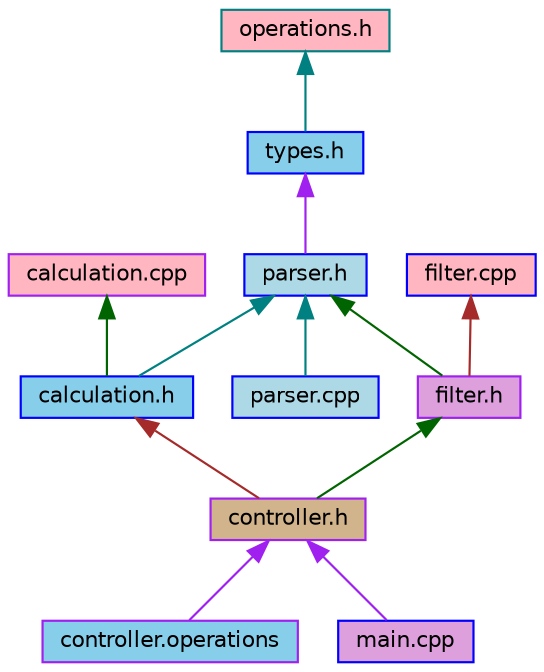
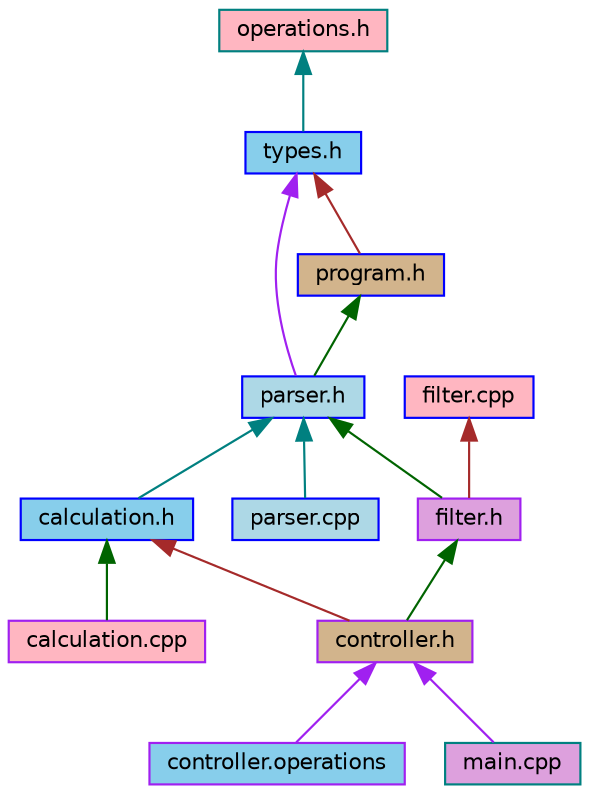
  digraph {
    node [color=blue fillcolor=lightpink fontname=Helvetica fontsize=10 shape=record style=filled]
    edge [color=darkgreen dir=back fontname=Helvetica fontsize=10 labelfontname=Helvetica labelfontsize=10 style=solid]
    n1 [color=teal fontcolor=black height=0.2 label="operations.h" width=0.4]
    n2 [fillcolor=skyblue height=0.2 label="types.h" width=0.4]
    n3 [fillcolor=lightblue height=0.2 label="parser.h" width=0.4]
+   n4 [fillcolor=tan height=0.2 label="program.h" width=0.4]
    n5 [fillcolor=skyblue height=0.2 label="calculation.h" width=0.4]
    n6 [color=purple fillcolor=plum height=0.2 label="filter.h" width=0.4]
    n7 [fillcolor=lightblue height=0.2 label="parser.cpp" width=0.4]
    n8 [color=purple height=0.2 label="calculation.cpp" width=0.4]
    n9 [color=purple fillcolor=tan height=0.2 label="controller.h" width=0.4]
    n10 [color=purple fillcolor=skyblue height=0.2 label="controller.operations" width=0.4]
-   n11 [fillcolor=plum height=0.2 label="main.cpp" width=0.4]
+   n11 [color=teal fillcolor=plum height=0.2 label="main.cpp" width=0.4]
    n12 [height=0.2 label="filter.cpp" width=0.4]
    n1 -> n2 [color=teal]
    n2 -> n3 [color=purple]
+   n2 -> n4 [color=brown]
    n3 -> n5 [color=teal]
    n3 -> n6
    n3 -> n7 [color=teal]
-   n8 -> n5
+   n4 -> n3
+   n5 -> n8
    n5 -> n9 [color=brown]
    n6 -> n9
    n9 -> n10 [color=purple]
    n9 -> n11 [color=purple]
    n12 -> n6 [color=brown]
  }
